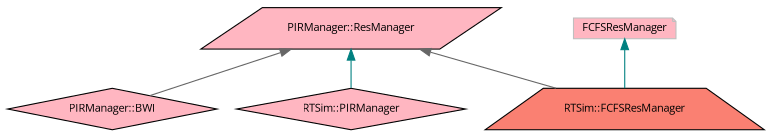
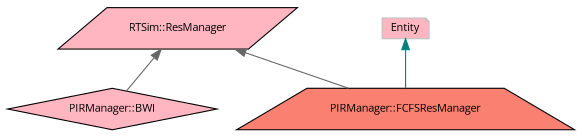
  digraph {
    fontname="Open Sans"
    node [color=black fillcolor=lightpink fontname="Open Sans" fontsize=10 shape=diamond style=filled]
    edge [color=gray40 dir=back fontname="Open Sans" fontsize=10 labelfontname=Helvetica labelfontsize=10 style=solid]
-   n1 [fontcolor=black height=0.2 label="PIRManager::ResManager" shape=parallelogram width=0.4]
+   n1 [fontcolor=black height=0.2 label="RTSim::ResManager" shape=parallelogram width=0.4]
    n2 [height=0.2 label="PIRManager::BWI" width=0.4]
-   n3 [fillcolor=salmon height=0.2 label="RTSim::FCFSResManager" shape=trapezium width=0.4]
-   n4 [height=0.2 label="RTSim::PIRManager" width=0.4]
-   n5 [color=grey75 height=0.2 label=FCFSResManager shape=note width=0.4]
+   n3 [fillcolor=salmon height=0.2 label="PIRManager::FCFSResManager" shape=trapezium width=0.4]
+   n5 [color=grey75 height=0.2 label=Entity shape=note width=0.4]
    n1 -> n2
    n1 -> n3
-   n1 -> n4 [color=teal]
    n5 -> n3 [color=teal]
  }
